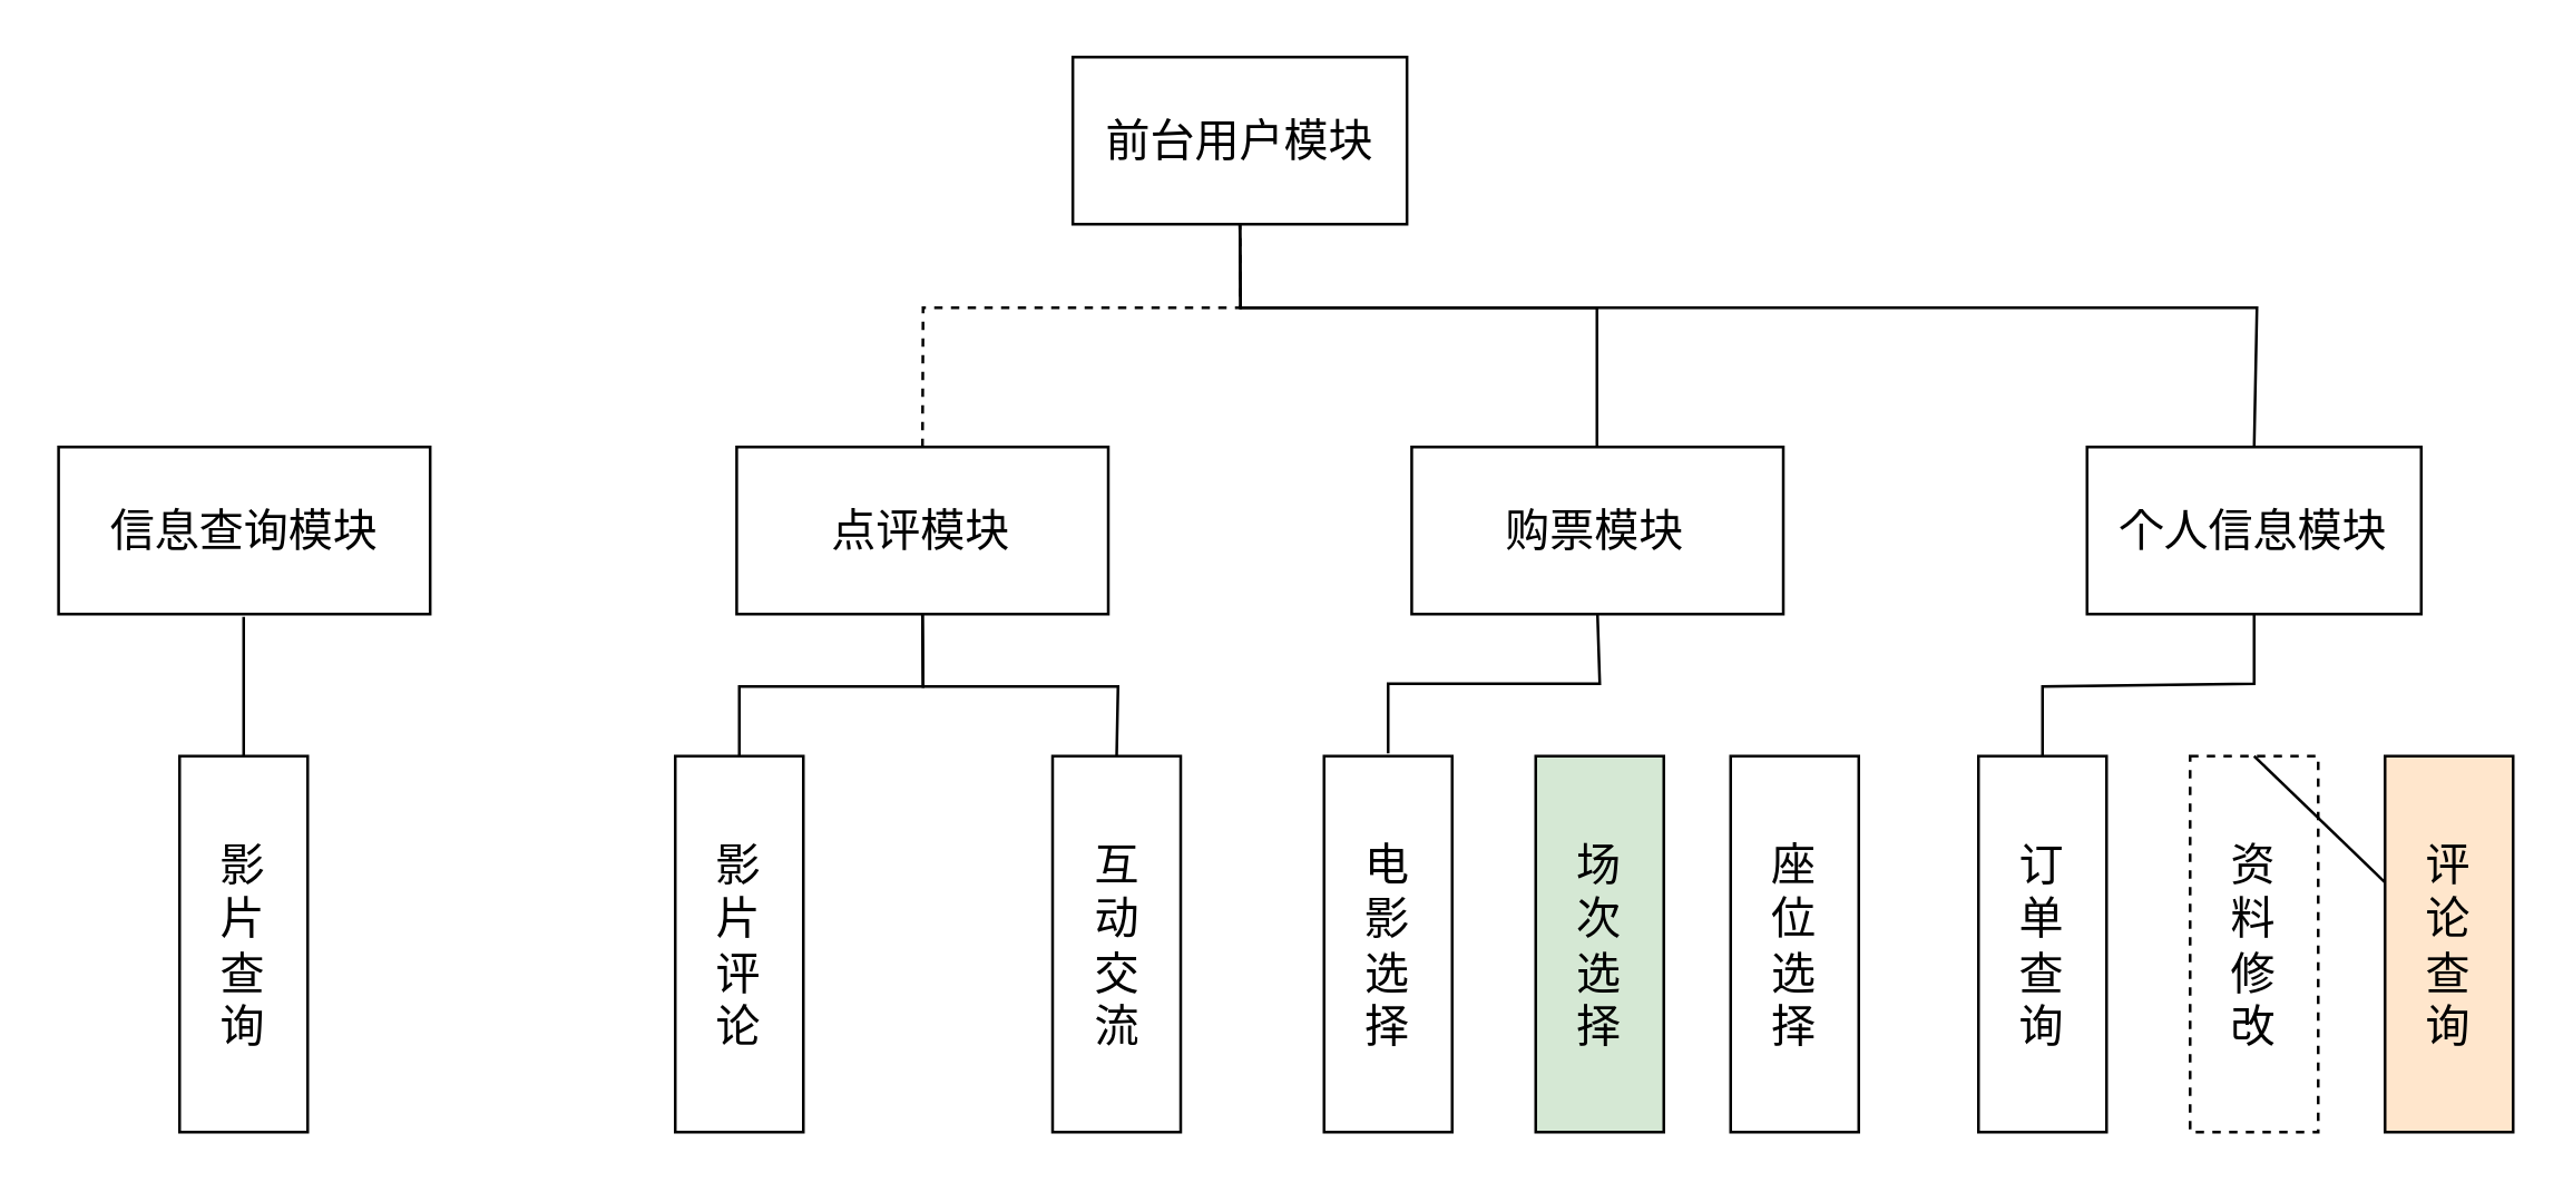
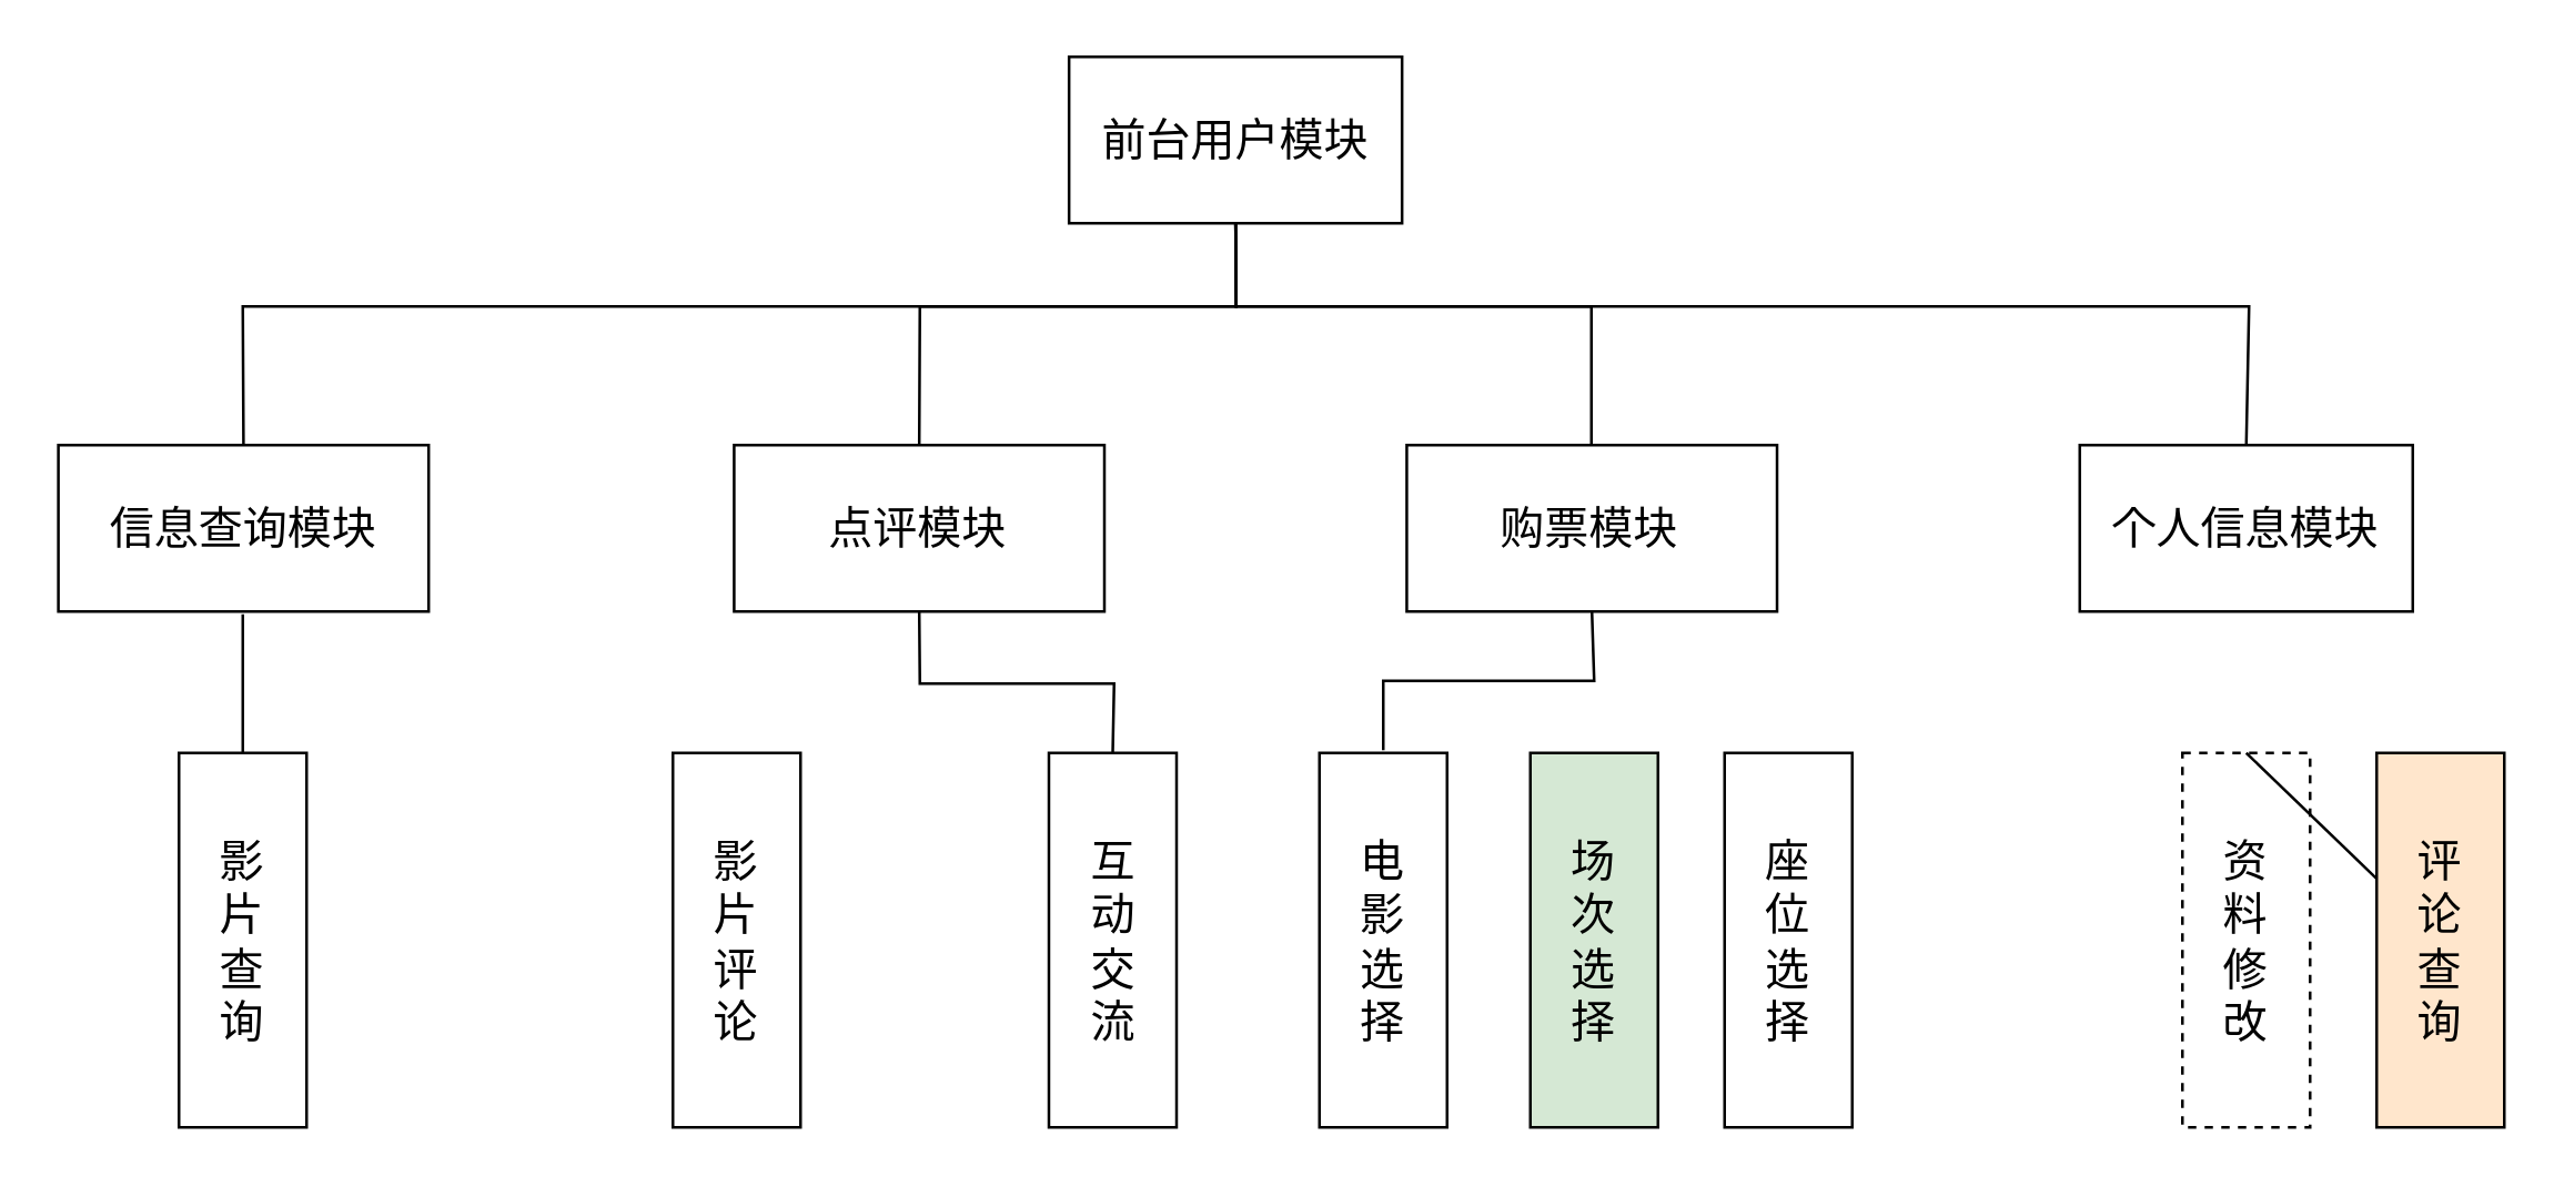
  <mxCell id="0" />
  <mxCell id="1" parent="0" />
  <mxCell id="2" value="&lt;font style=&quot;font-size: 16px;&quot;&gt;前台用户模块&lt;/font&gt;" style="rounded=0;whiteSpace=wrap;html=1;" parent="1" vertex="1"><mxGeometry x="384.77" y="20" width="120" height="60" as="geometry" /></mxCell>
  <mxCell id="3" value="&lt;font style=&quot;font-size: 16px;&quot;&gt;影&lt;br&gt;片&lt;br&gt;查&lt;br&gt;询&lt;/font&gt;" style="rounded=0;whiteSpace=wrap;html=1;" parent="1" vertex="1"><mxGeometry x="64" y="271" width="46" height="135" as="geometry" /></mxCell>
  <mxCell id="4" value="" style="group" parent="1" vertex="1" connectable="0"><mxGeometry x="710" y="271" width="192" height="135" as="geometry" /></mxCell>
- <mxCell id="5" value="&lt;span style=&quot;font-size: 16px;&quot;&gt;订&lt;br&gt;单&lt;br&gt;查&lt;br&gt;询&lt;/span&gt;" style="rounded=0;whiteSpace=wrap;html=1;" parent="4" vertex="1"><mxGeometry width="46" height="135" as="geometry" /></mxCell>
  <mxCell id="6" value="&lt;span style=&quot;font-size: 16px;&quot;&gt;资&lt;br&gt;料&lt;br&gt;修&lt;br&gt;改&lt;/span&gt;" style="rounded=0;whiteSpace=wrap;html=1;dashed=1;" parent="4" vertex="1"><mxGeometry x="76" width="46" height="135" as="geometry" /></mxCell>
  <mxCell id="7" value="&lt;span style=&quot;font-size: 16px;&quot;&gt;评&lt;br&gt;论&lt;br&gt;查&lt;br&gt;询&lt;/span&gt;" style="rounded=0;whiteSpace=wrap;html=1;fillColor=#ffe6cc;" parent="4" vertex="1"><mxGeometry x="146" width="46" height="135" as="geometry" /></mxCell>
  <mxCell id="8" value="" style="group" parent="1" vertex="1" connectable="0"><mxGeometry x="475" y="271" width="192" height="135" as="geometry" /></mxCell>
  <mxCell id="9" value="&lt;span style=&quot;font-size: 16px;&quot;&gt;电&lt;br&gt;影&lt;br&gt;选&lt;br&gt;择&lt;/span&gt;" style="rounded=0;whiteSpace=wrap;html=1;" parent="8" vertex="1"><mxGeometry width="46" height="135" as="geometry" /></mxCell>
  <mxCell id="10" value="&lt;span style=&quot;font-size: 16px;&quot;&gt;场&lt;br&gt;次&lt;br&gt;选&lt;br&gt;择&lt;/span&gt;" style="rounded=0;whiteSpace=wrap;html=1;fillColor=#d5e8d4;" parent="8" vertex="1"><mxGeometry x="76" width="46" height="135" as="geometry" /></mxCell>
  <mxCell id="11" value="&lt;span style=&quot;font-size: 16px;&quot;&gt;座&lt;br&gt;位&lt;br&gt;选&lt;br&gt;择&lt;/span&gt;" style="rounded=0;whiteSpace=wrap;html=1;" parent="8" vertex="1"><mxGeometry x="146" width="46" height="135" as="geometry" /></mxCell>
  <mxCell id="12" value="" style="group" parent="1" vertex="1" connectable="0"><mxGeometry x="20.537" y="160" width="848.463" height="60" as="geometry" /></mxCell>
  <mxCell id="13" value="&lt;font style=&quot;font-size: 16px;&quot;&gt;个人信息模块&lt;/font&gt;" style="rounded=0;whiteSpace=wrap;html=1;container=0;" parent="12" vertex="1"><mxGeometry x="728.463" width="120" height="60" as="geometry" /></mxCell>
  <mxCell id="14" value="&lt;font style=&quot;font-size: 16px;&quot;&gt;信息查询模块&lt;/font&gt;" style="rounded=0;whiteSpace=wrap;html=1;container=0;" parent="12" vertex="1"><mxGeometry width="133.437" height="60" as="geometry" /></mxCell>
  <mxCell id="15" value="&lt;font style=&quot;font-size: 16px;&quot;&gt;点评模块&lt;/font&gt;" style="rounded=0;whiteSpace=wrap;html=1;container=0;" parent="12" vertex="1"><mxGeometry x="243.523" width="133.437" height="60" as="geometry" /></mxCell>
  <mxCell id="16" value="&lt;font style=&quot;font-size: 16px;&quot;&gt;购票模块&lt;/font&gt;" style="rounded=0;whiteSpace=wrap;html=1;container=0;" parent="12" vertex="1"><mxGeometry x="485.933" width="133.437" height="60" as="geometry" /></mxCell>
  <mxCell id="17" value="" style="group" parent="1" vertex="1" connectable="0"><mxGeometry x="242" y="271" width="181.5" height="135" as="geometry" /></mxCell>
  <mxCell id="18" value="&lt;font style=&quot;font-size: 16px;&quot;&gt;影&lt;br&gt;片&lt;br&gt;评&lt;br&gt;论&lt;br&gt;&lt;/font&gt;" style="rounded=0;whiteSpace=wrap;html=1;" parent="17" vertex="1"><mxGeometry width="46" height="135" as="geometry" /></mxCell>
  <mxCell id="19" value="&lt;font style=&quot;font-size: 16px;&quot;&gt;互&lt;br&gt;动&lt;br&gt;交&lt;br&gt;流&lt;br&gt;&lt;/font&gt;" style="rounded=0;whiteSpace=wrap;html=1;" parent="17" vertex="1"><mxGeometry x="135.5" width="46" height="135" as="geometry" /></mxCell>
- <mxCell id="20" value="" style="endArrow=none;html=1;rounded=0;entryX=0.5;entryY=1;entryDx=0;entryDy=0;exitX=0.5;exitY=0;exitDx=0;exitDy=0;dashed=1;" edge="1" parent="1" source="15" target="2"><mxGeometry width="50" height="50" relative="1" as="geometry"><mxPoint x="436" y="339" as="sourcePoint" /><mxPoint x="486" y="289" as="targetPoint" /><Array as="points"><mxPoint x="331" y="110" /><mxPoint x="445" y="110" /></Array></mxGeometry></mxCell>
+ <mxCell id="20" value="" style="endArrow=none;html=1;rounded=0;entryX=0.5;entryY=1;entryDx=0;entryDy=0;exitX=0.5;exitY=0;exitDx=0;exitDy=0;" edge="1" parent="1" source="15" target="2"><mxGeometry width="50" height="50" relative="1" as="geometry"><mxPoint x="436" y="339" as="sourcePoint" /><mxPoint x="486" y="289" as="targetPoint" /><Array as="points"><mxPoint x="331" y="110" /><mxPoint x="445" y="110" /></Array></mxGeometry></mxCell>
  <mxCell id="21" value="" style="endArrow=none;html=1;rounded=0;entryX=0.5;entryY=1;entryDx=0;entryDy=0;" edge="1" parent="1" target="2"><mxGeometry width="50" height="50" relative="1" as="geometry"><mxPoint x="573" y="160" as="sourcePoint" /><mxPoint x="381" y="283" as="targetPoint" /><Array as="points"><mxPoint x="573" y="110" /><mxPoint x="445" y="110" /></Array></mxGeometry></mxCell>
  <mxCell id="22" value="" style="endArrow=none;html=1;rounded=0;entryX=0.5;entryY=1;entryDx=0;entryDy=0;exitX=0.5;exitY=0;exitDx=0;exitDy=0;" edge="1" parent="1" source="13" target="2"><mxGeometry width="50" height="50" relative="1" as="geometry"><mxPoint x="809" y="160" as="sourcePoint" /><mxPoint x="445" y="80" as="targetPoint" /><Array as="points"><mxPoint x="810" y="110" /><mxPoint x="445" y="110" /></Array></mxGeometry></mxCell>
+ <mxCell id="23" value="" style="endArrow=none;html=1;rounded=0;entryX=0.5;entryY=1;entryDx=0;entryDy=0;exitX=0.5;exitY=0;exitDx=0;exitDy=0;" edge="1" parent="1" source="14" target="2"><mxGeometry width="50" height="50" relative="1" as="geometry"><mxPoint x="257" y="97" as="sourcePoint" /><mxPoint x="307" y="47" as="targetPoint" /><Array as="points"><mxPoint x="87" y="110" /><mxPoint x="445" y="110" /></Array></mxGeometry></mxCell>
  <mxCell id="24" value="" style="endArrow=none;html=1;rounded=0;exitX=0.5;exitY=0;exitDx=0;exitDy=0;" edge="1" parent="1" source="3"><mxGeometry width="50" height="50" relative="1" as="geometry"><mxPoint x="213" y="272" as="sourcePoint" /><mxPoint x="87" y="221" as="targetPoint" /></mxGeometry></mxCell>
- <mxCell id="25" value="" style="endArrow=none;html=1;rounded=0;entryX=0.5;entryY=1;entryDx=0;entryDy=0;exitX=0.5;exitY=0;exitDx=0;exitDy=0;" edge="1" parent="1" source="18" target="15"><mxGeometry width="50" height="50" relative="1" as="geometry"><mxPoint x="213" y="272" as="sourcePoint" /><mxPoint x="263" y="222" as="targetPoint" /><Array as="points"><mxPoint x="265" y="246" /><mxPoint x="331" y="246" /></Array></mxGeometry></mxCell>
  <mxCell id="26" value="" style="endArrow=none;html=1;rounded=0;entryX=0.5;entryY=1;entryDx=0;entryDy=0;exitX=0.5;exitY=0;exitDx=0;exitDy=0;" edge="1" parent="1" source="19" target="15"><mxGeometry width="50" height="50" relative="1" as="geometry"><mxPoint x="257" y="290" as="sourcePoint" /><mxPoint x="307" y="240" as="targetPoint" /><Array as="points"><mxPoint x="401" y="246" /><mxPoint x="331" y="246" /></Array></mxGeometry></mxCell>
  <mxCell id="27" value="" style="endArrow=none;html=1;rounded=0;exitX=0.5;exitY=0;exitDx=0;exitDy=0;entryX=0.5;entryY=1;entryDx=0;entryDy=0;" edge="1" parent="1" target="16"><mxGeometry width="50" height="50" relative="1" as="geometry"><mxPoint x="498" y="270" as="sourcePoint" /><mxPoint x="564" y="227" as="targetPoint" /><Array as="points"><mxPoint x="498" y="245" /><mxPoint x="574" y="245" /></Array></mxGeometry></mxCell>
  <mxCell id="28" value="" style="endArrow=none;html=1;rounded=0;exitX=0.5;exitY=0;exitDx=0;exitDy=0;" edge="1" parent="1" source="6" target="7"><mxGeometry width="50" height="50" relative="1" as="geometry"><mxPoint x="845" y="280" as="sourcePoint" /><mxPoint x="895" y="230" as="targetPoint" /></mxGeometry></mxCell>
- <mxCell id="29" value="" style="endArrow=none;html=1;rounded=0;entryX=0.5;entryY=1;entryDx=0;entryDy=0;exitX=0.5;exitY=0;exitDx=0;exitDy=0;" edge="1" parent="1" source="5" target="13"><mxGeometry width="50" height="50" relative="1" as="geometry"><mxPoint x="845" y="280" as="sourcePoint" /><mxPoint x="895" y="230" as="targetPoint" /><Array as="points"><mxPoint x="733" y="246" /><mxPoint x="809" y="245" /></Array></mxGeometry></mxCell>
